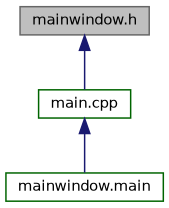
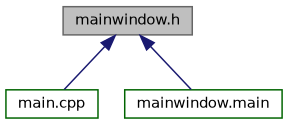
  digraph {
    node [color=darkgreen fillcolor=white fontname=Helvetica fontsize=10 shape=record style=filled]
    edge [color=midnightblue dir=back fontname=Helvetica fontsize=10 labelfontname=Helvetica labelfontsize=10 style=solid]
    n1 [color=gray40 fillcolor=grey75 fontcolor=black height=0.2 label="mainwindow.h" width=0.4]
    n2 [height=0.2 label="main.cpp" width=0.4]
    n3 [height=0.2 label="mainwindow.main" width=0.4]
    n1 -> n2
-   n2 -> n3
+   n1 -> n3
  }
